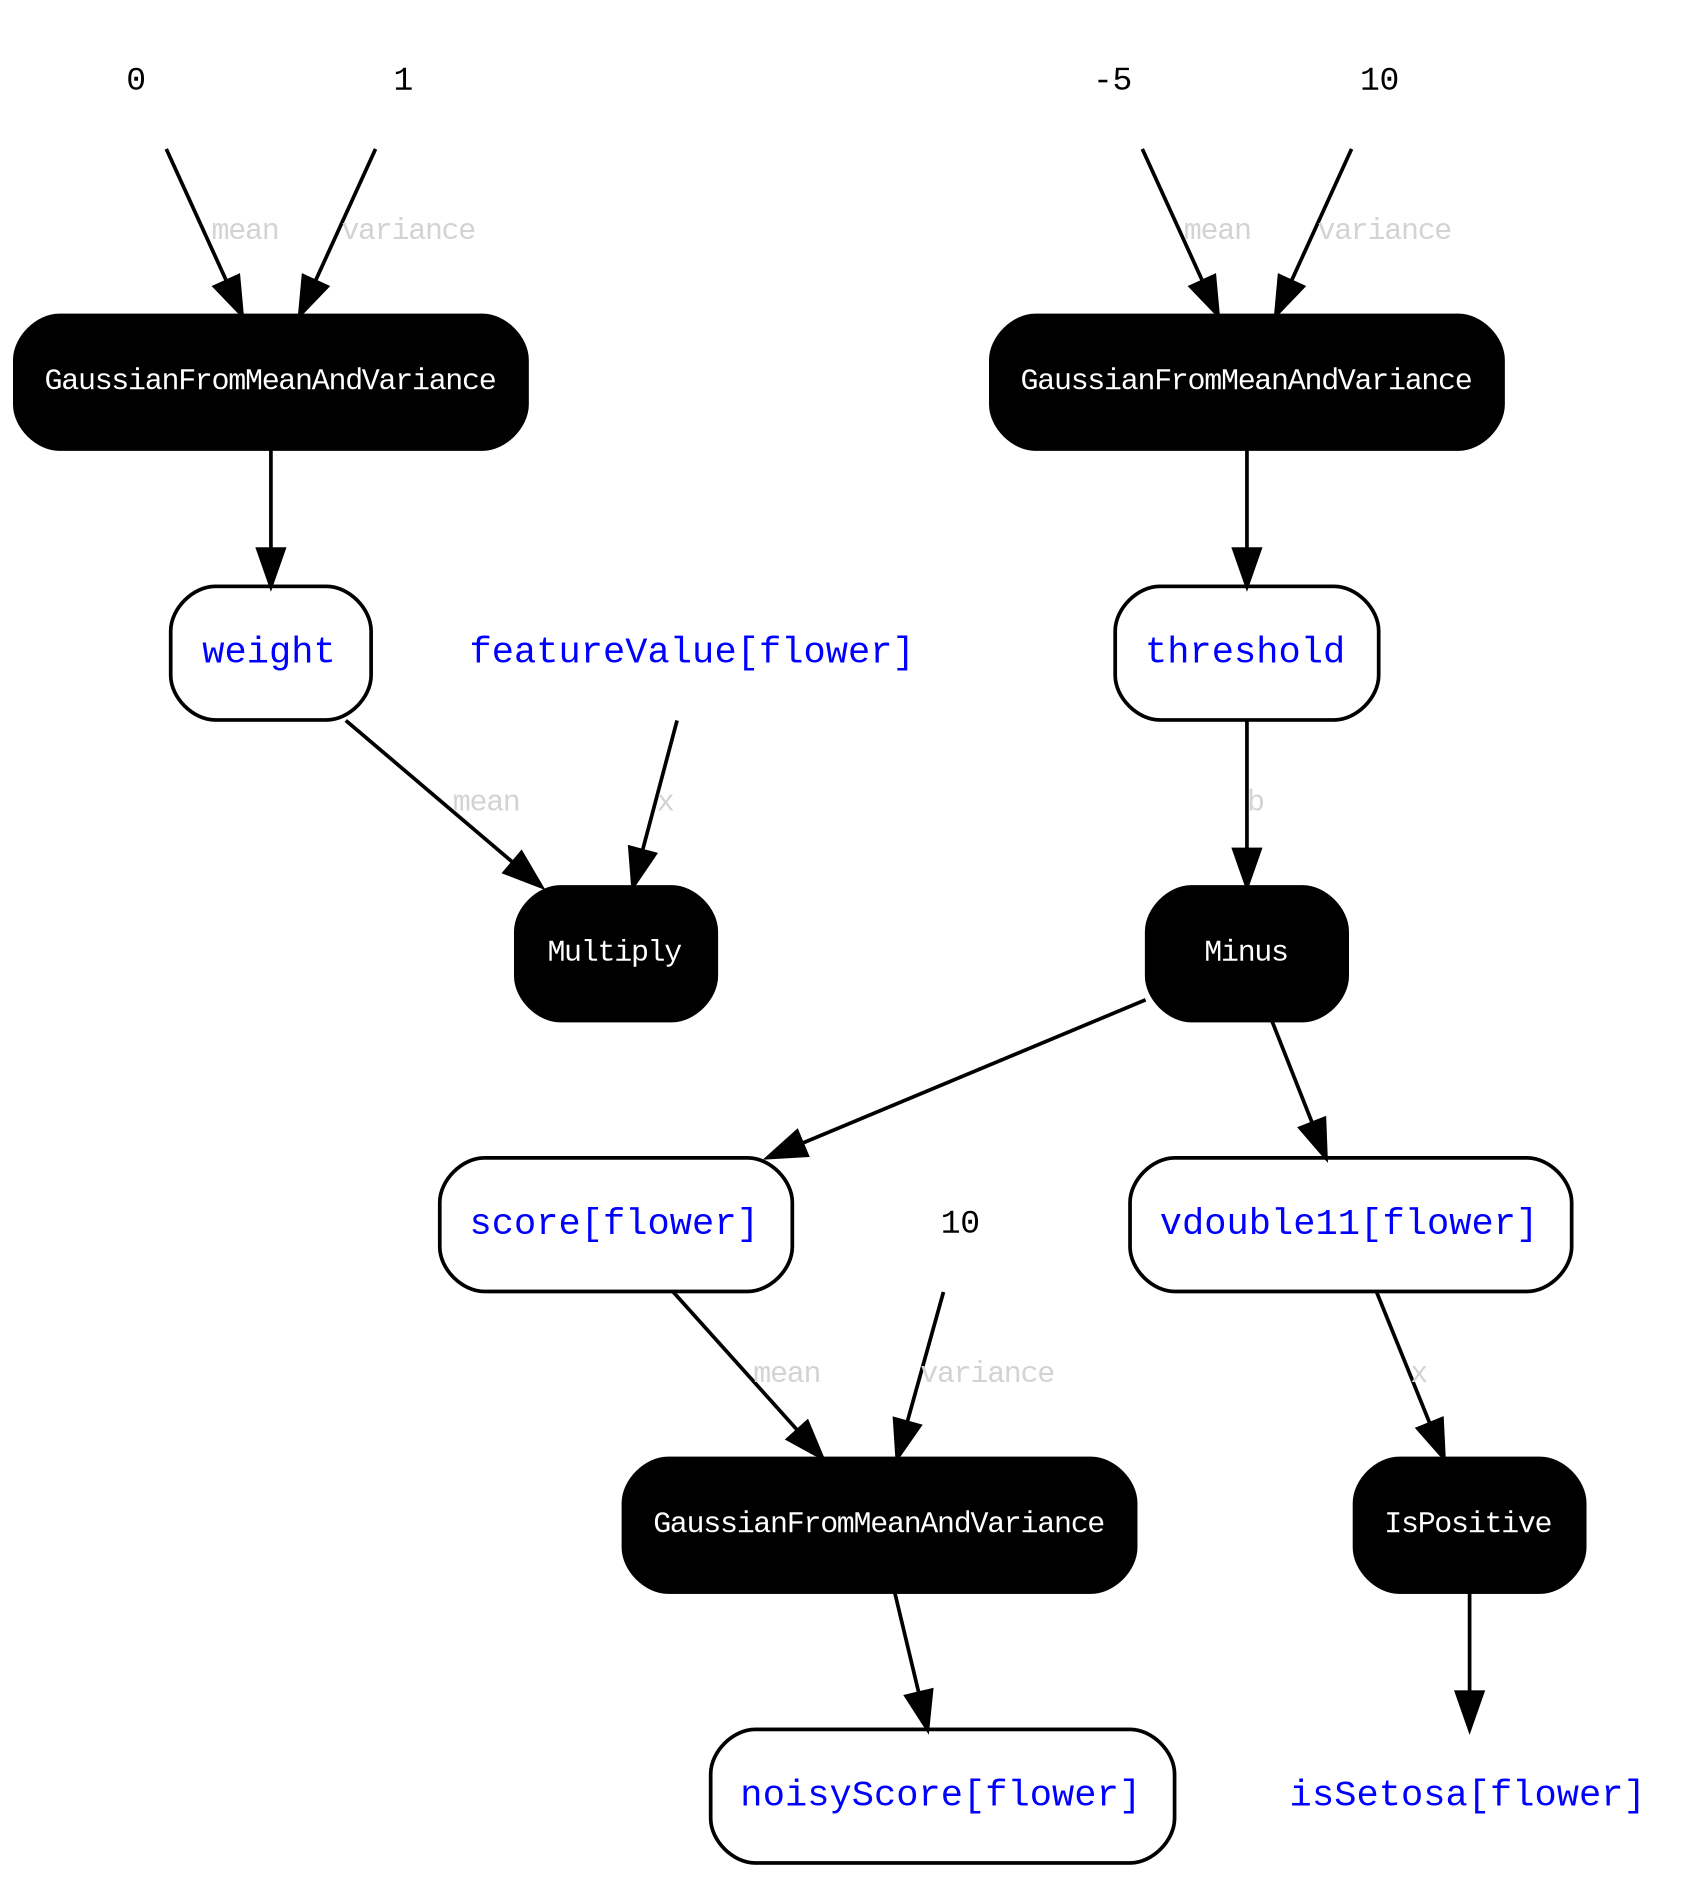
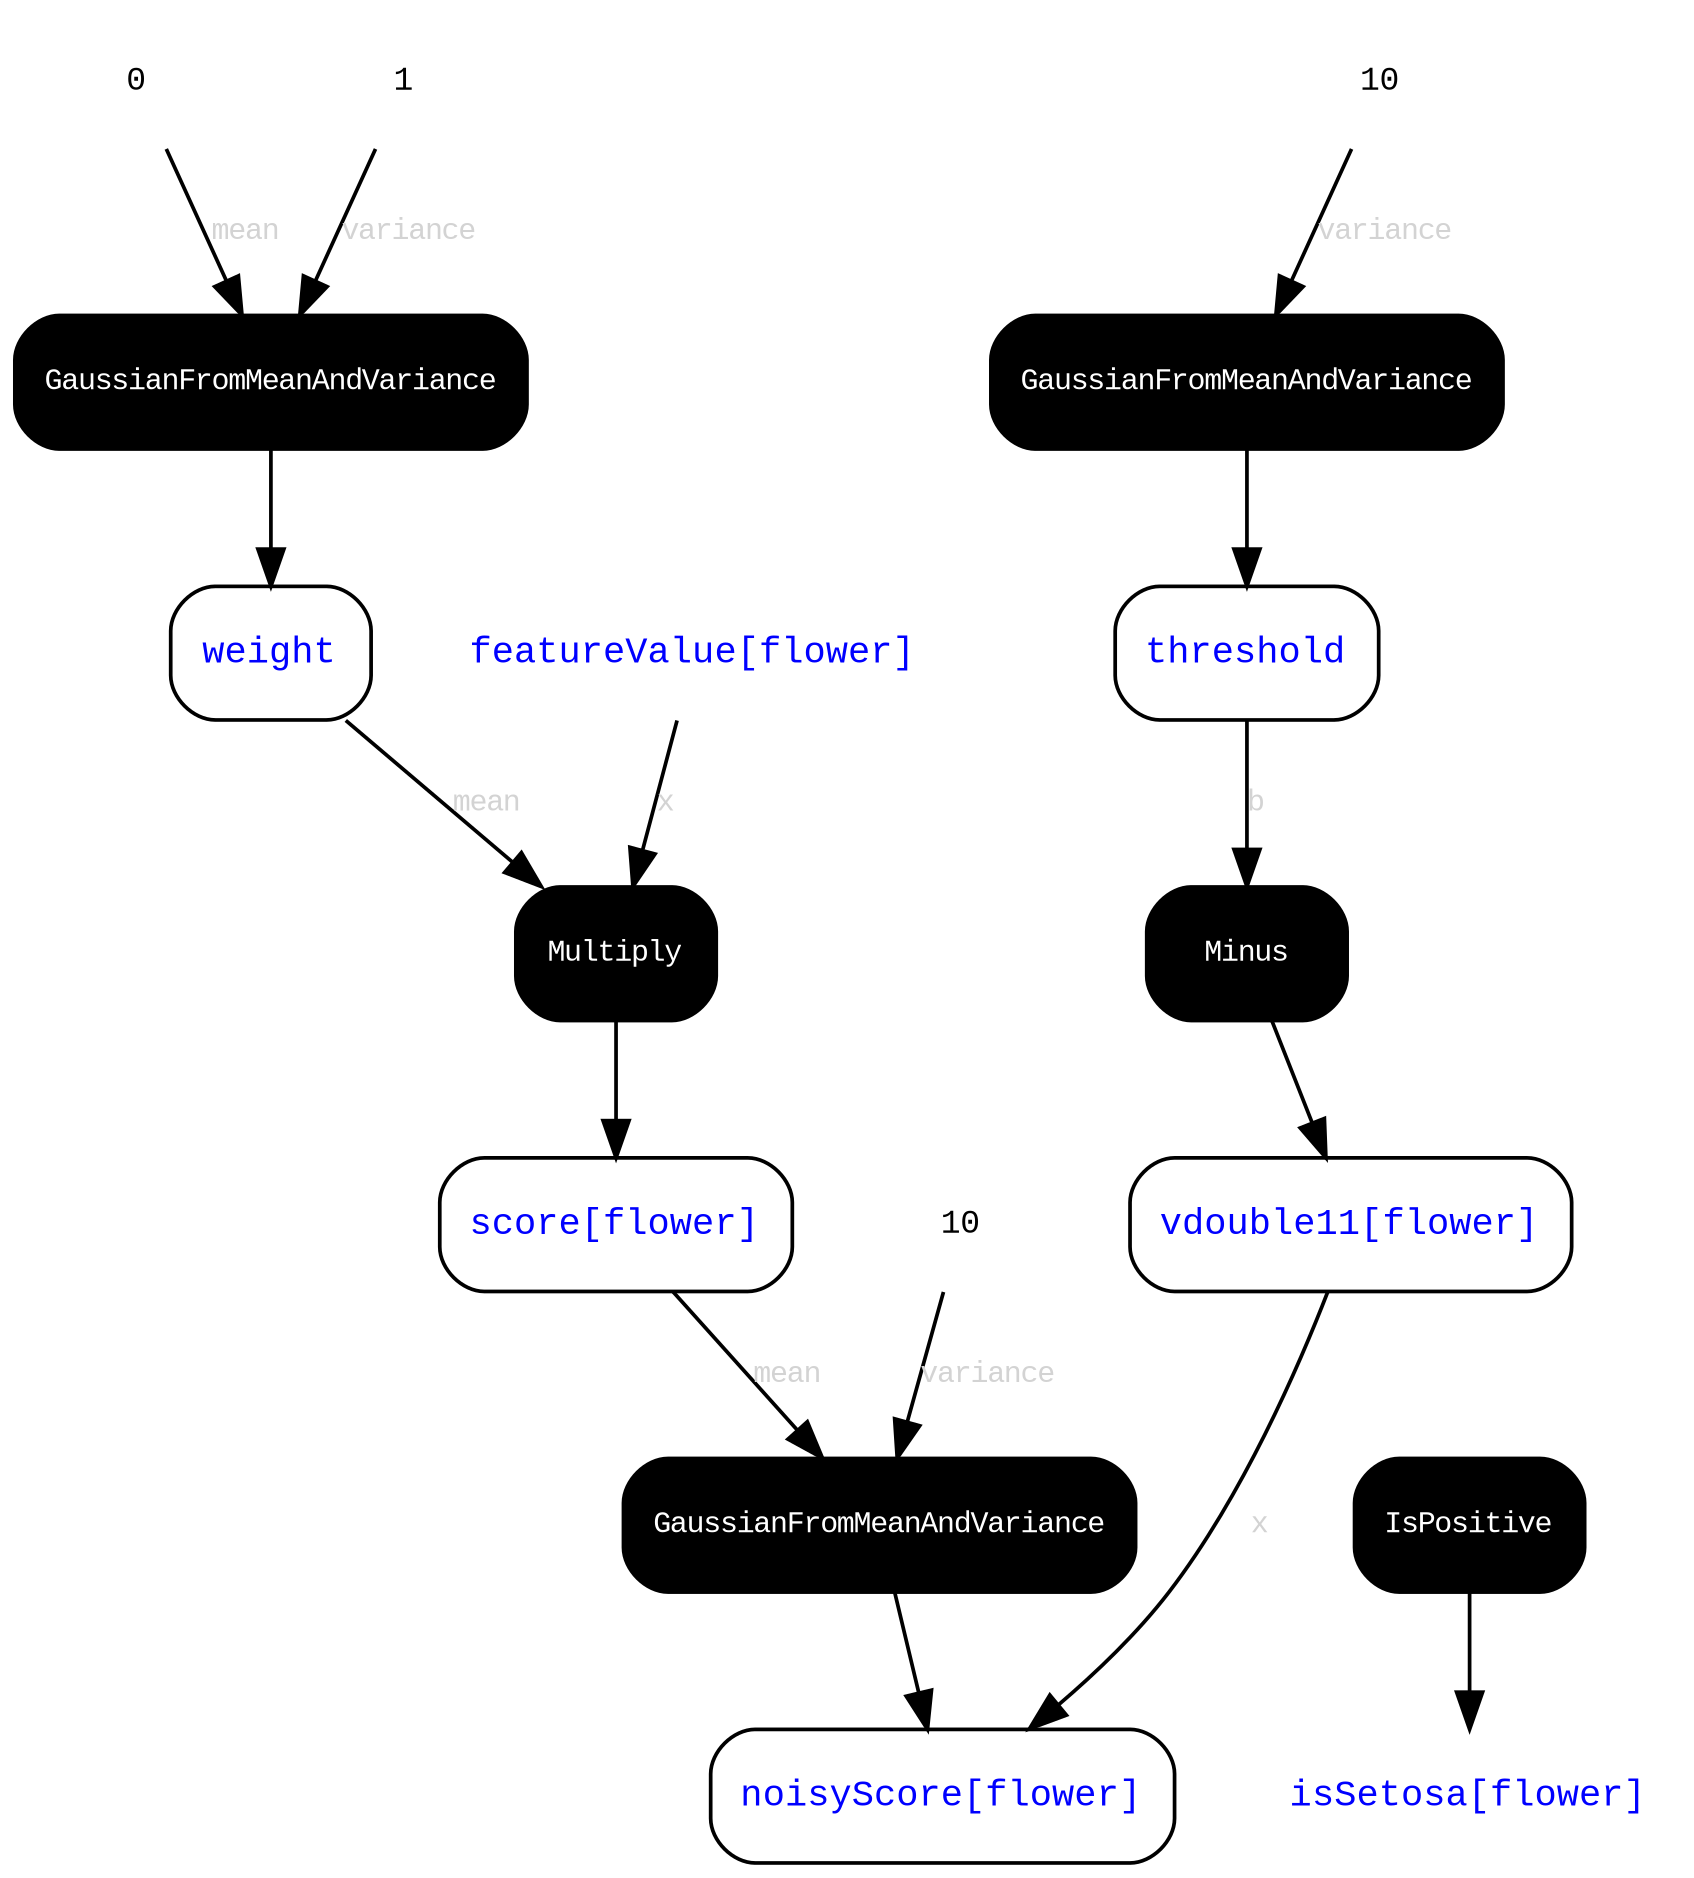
  digraph {
    fontname="Liberation Mono"
    node [fillcolor=transparent fontcolor="#0000FF" fontname="Liberation Mono" fontsize=10 shape=box style="filled, rounded"]
    edge [arrowtail=none fontcolor="#D3D3D3" fontname="Liberation Mono" fontsize=8]
    n1 [fontcolor="#000000" fontsize=9 label=0 shape=none]
    n2 [fillcolor="#000000" fontcolor="#FFFFFF" fontsize=8 label=GaussianFromMeanAndVariance]
    n3 [label=weight]
    n4 [fillcolor="#000000" fontcolor="#FFFFFF" fontsize=8 label=Multiply]
    n5 [fontcolor="#000000" fontsize=9 label=1 shape=none]
    n6 [label="score[flower]"]
    n7 [label="featureValue[flower]" shape=none]
    n8 [fillcolor="#000000" fontcolor="#FFFFFF" fontsize=8 label=GaussianFromMeanAndVariance]
    n9 [label="noisyScore[flower]"]
    n10 [fontcolor="#000000" fontsize=9 label=10 shape=none]
    n11 [fillcolor="#000000" fontcolor="#FFFFFF" fontsize=8 label=Minus]
    n12 [label="vdouble11[flower]"]
    n13 [fillcolor="#000000" fontcolor="#FFFFFF" fontsize=8 label=IsPositive]
    n14 [label=threshold]
    n15 [label="isSetosa[flower]" shape=none]
-   n16 [fontcolor="#000000" fontsize=9 label=-5 shape=none]
    n17 [fillcolor="#000000" fontcolor="#FFFFFF" fontsize=8 label=GaussianFromMeanAndVariance]
    n18 [fontcolor="#000000" fontsize=9 label=10 shape=none]
    n1 -> n2 [label=mean]
    n2 -> n3
    n3 -> n4 [label=mean]
-   n11 -> n6
+   n4 -> n6
    n5 -> n2 [label=variance]
    n6 -> n8 [label=mean]
    n7 -> n4 [label=x]
    n8 -> n9
    n10 -> n8 [label=variance]
    n11 -> n12
-   n12 -> n13 [label=x]
+   n12 -> n9 [label=x]
    n13 -> n15
    n14 -> n11 [label=b]
-   n16 -> n17 [label=mean]
    n17 -> n14
    n18 -> n17 [label=variance]
  }
